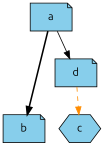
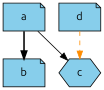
  digraph {
    fontname=Ubuntu
    node [fillcolor=skyblue fontname=Ubuntu shape=note style=filled]
    edge [fontname=Ubuntu color=black]
    n1 [label=b]
    n2 [label=c shape=hexagon]
    n3 [label=a]
    n4 [label=d]
    subgraph sub_1 {
      rank=same
      n1
      n2
    }
    n1 -> n2 [style=invis color=""]
    n3 -> n1 [style=bold]
-   n3 -> n4 [style=solid]
+   n3 -> n2 [style=solid]
    n4 -> n2 [color=darkorange style=dashed]
  }
